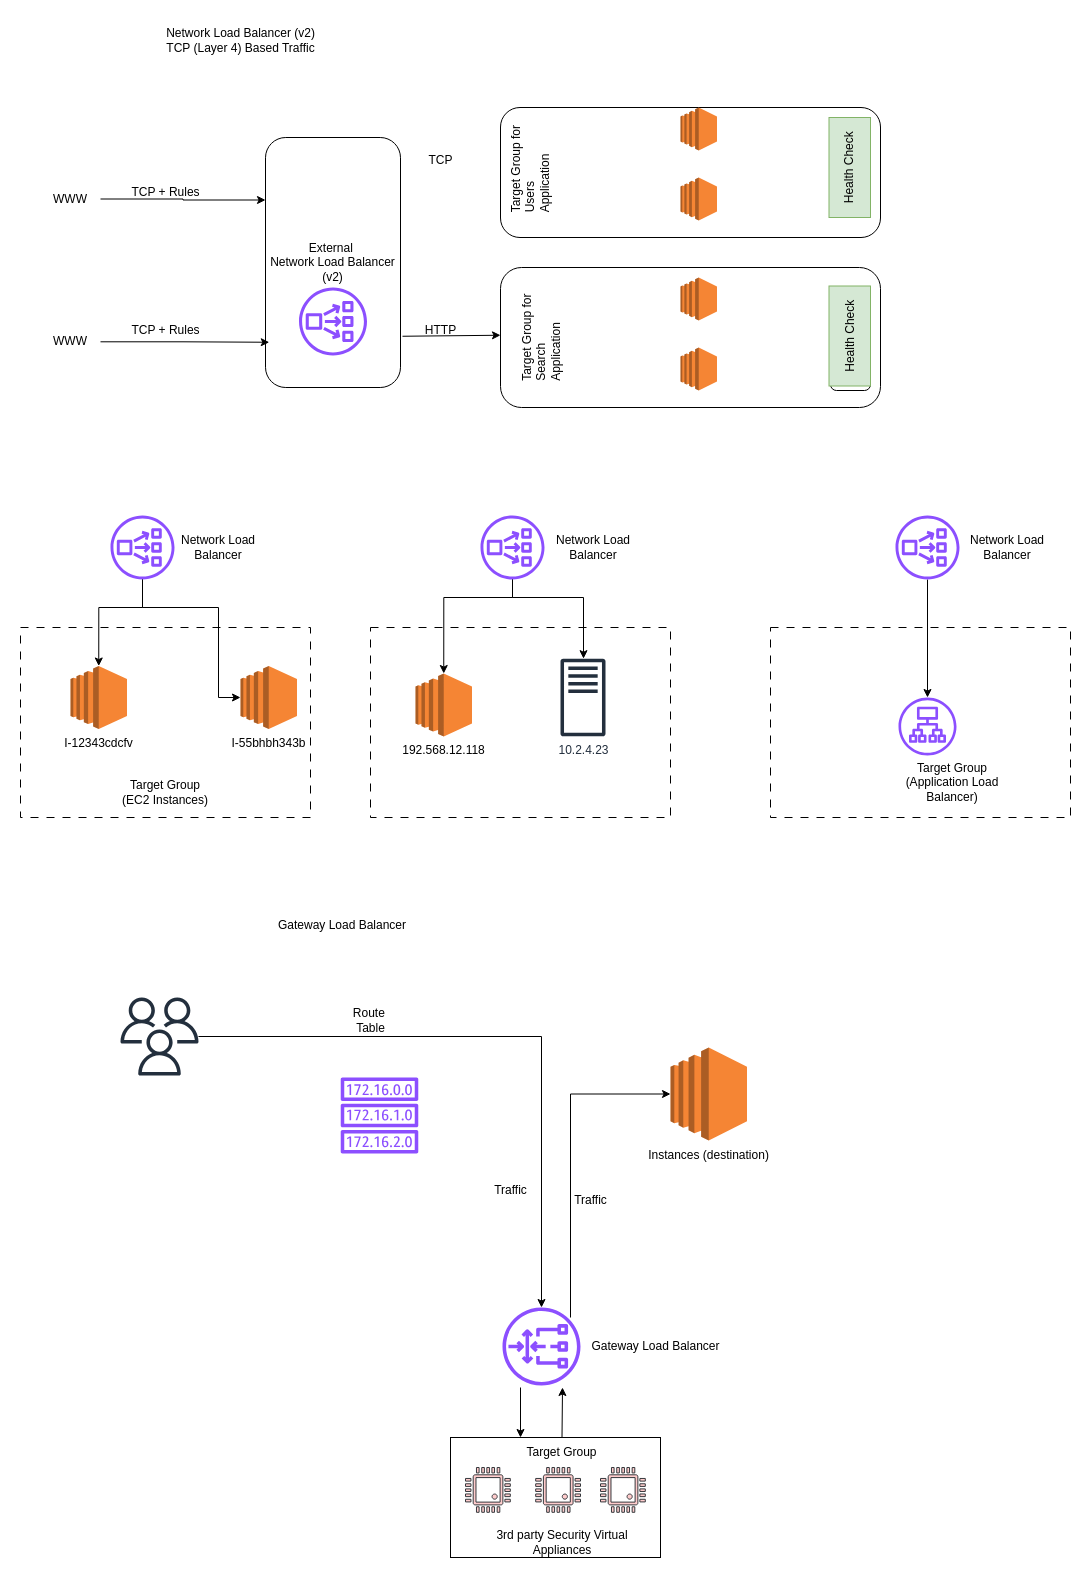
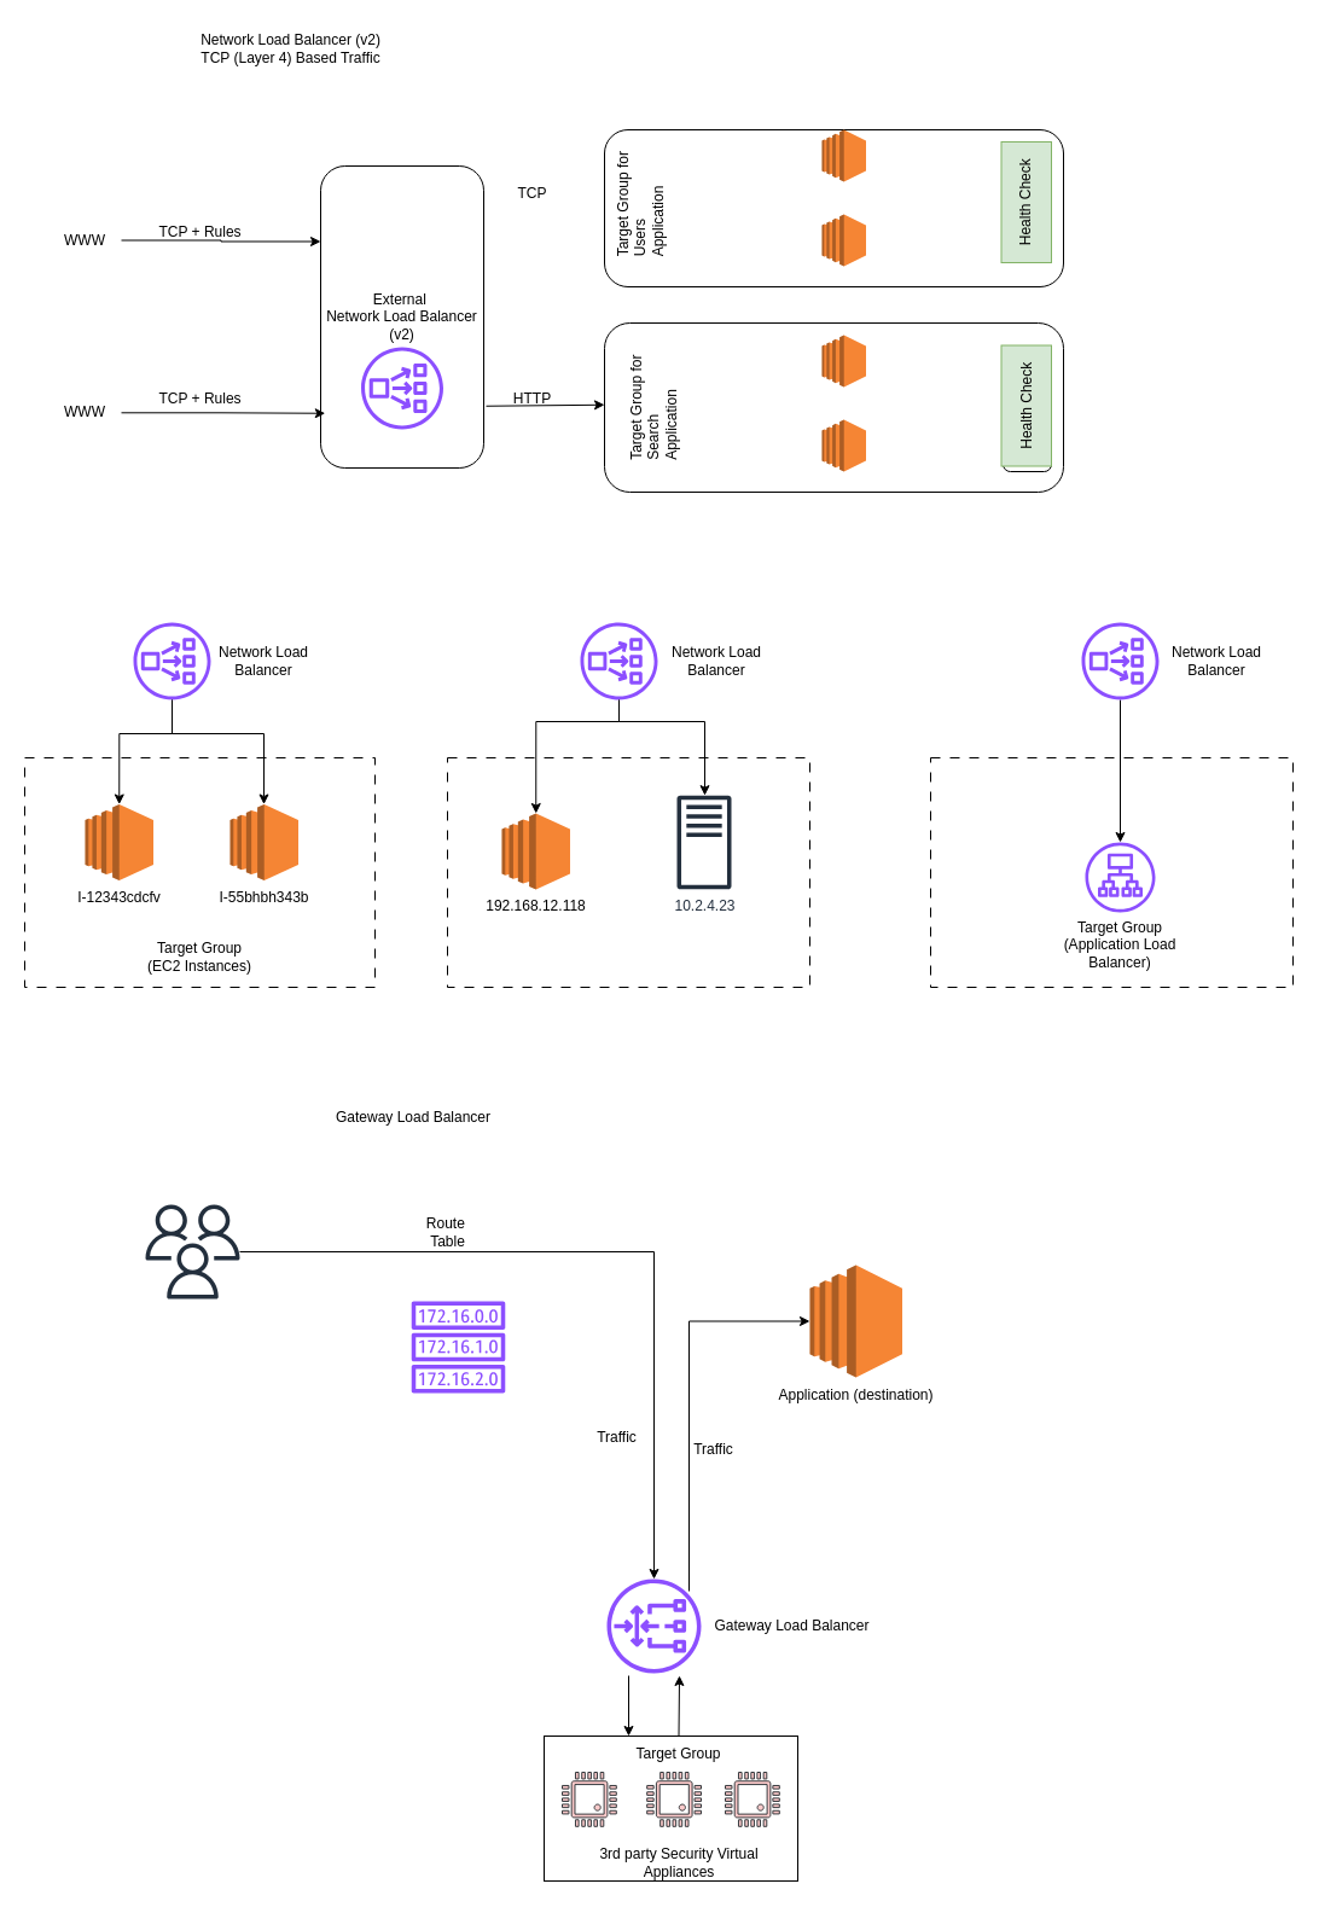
  <mxCell id="0" />
  <mxCell id="1" parent="0" />
  <mxCell id="2" value="External&amp;nbsp;&lt;div&gt;Network Load Balancer&lt;/div&gt;&lt;div&gt;(v2)&lt;/div&gt;" style="rounded=1;whiteSpace=wrap;html=1;fillColor=none;" vertex="1" parent="1"><mxGeometry x="265" y="137" width="135" height="250" as="geometry" /></mxCell>
  <mxCell id="3" value="" style="sketch=0;outlineConnect=0;fontColor=#232F3E;gradientColor=none;fillColor=#8C4FFF;strokeColor=none;dashed=0;verticalLabelPosition=bottom;verticalAlign=top;align=center;html=1;fontSize=12;fontStyle=0;aspect=fixed;pointerEvents=1;shape=mxgraph.aws4.network_load_balancer;" vertex="1" parent="1"><mxGeometry x="298.5" y="287" width="68" height="68" as="geometry" /></mxCell>
  <mxCell id="4" value="" style="rounded=1;whiteSpace=wrap;html=1;fillColor=none;align=left;" vertex="1" parent="1"><mxGeometry x="500" y="107" width="380" height="130" as="geometry" /></mxCell>
  <mxCell id="5" value="" style="rounded=1;whiteSpace=wrap;html=1;fillColor=none;" vertex="1" parent="1"><mxGeometry x="500" y="267" width="380" height="140" as="geometry" /></mxCell>
  <mxCell id="6" value="" style="outlineConnect=0;dashed=0;verticalLabelPosition=bottom;verticalAlign=top;align=center;html=1;shape=mxgraph.aws3.ec2;fillColor=#F58534;gradientColor=none;" vertex="1" parent="1"><mxGeometry x="680" y="107" width="36.5" height="43" as="geometry" /></mxCell>
  <mxCell id="7" value="" style="outlineConnect=0;dashed=0;verticalLabelPosition=bottom;verticalAlign=top;align=center;html=1;shape=mxgraph.aws3.ec2;fillColor=#F58534;gradientColor=none;" vertex="1" parent="1"><mxGeometry x="680" y="177" width="36.5" height="43" as="geometry" /></mxCell>
  <mxCell id="8" value="" style="outlineConnect=0;dashed=0;verticalLabelPosition=bottom;verticalAlign=top;align=center;html=1;shape=mxgraph.aws3.ec2;fillColor=#F58534;gradientColor=none;" vertex="1" parent="1"><mxGeometry x="680" y="277" width="36.5" height="43" as="geometry" /></mxCell>
  <mxCell id="9" value="" style="outlineConnect=0;dashed=0;verticalLabelPosition=bottom;verticalAlign=top;align=center;html=1;shape=mxgraph.aws3.ec2;fillColor=#F58534;gradientColor=none;" vertex="1" parent="1"><mxGeometry x="680" y="347" width="36.5" height="43" as="geometry" /></mxCell>
  <mxCell id="10" value="" style="rounded=1;whiteSpace=wrap;html=1;fillColor=none;" vertex="1" parent="1"><mxGeometry x="830" y="117" width="40" height="100" as="geometry" /></mxCell>
  <mxCell id="11" value="" style="rounded=1;whiteSpace=wrap;html=1;fillColor=none;" vertex="1" parent="1"><mxGeometry x="830" y="290" width="40" height="100" as="geometry" /></mxCell>
  <mxCell id="12" value="&lt;span style=&quot;text-align: left;&quot;&gt;Target Group for&amp;nbsp;&lt;/span&gt;&lt;div style=&quot;text-align: left;&quot;&gt;Users&lt;/div&gt;&lt;div style=&quot;text-align: left;&quot;&gt;Application&lt;/div&gt;" style="text;html=1;align=center;verticalAlign=middle;whiteSpace=wrap;rounded=0;direction=east;rotation=-90;" vertex="1" parent="1"><mxGeometry x="480" y="135.5" width="100" height="63" as="geometry" /></mxCell>
  <mxCell id="13" value="&lt;span style=&quot;text-align: left;&quot;&gt;Target Group for&amp;nbsp;&lt;/span&gt;&lt;div style=&quot;text-align: left;&quot;&gt;Search&lt;/div&gt;&lt;div style=&quot;text-align: left;&quot;&gt;Application&lt;/div&gt;" style="text;html=1;align=center;verticalAlign=middle;whiteSpace=wrap;rounded=0;direction=east;rotation=-90;" vertex="1" parent="1"><mxGeometry x="490" y="304" width="100" height="63" as="geometry" /></mxCell>
  <mxCell id="14" value="&lt;div style=&quot;text-align: left;&quot;&gt;Health Check&lt;/div&gt;" style="text;html=1;align=center;verticalAlign=middle;whiteSpace=wrap;rounded=0;direction=east;rotation=-90;fillColor=#d5e8d4;strokeColor=#82b366;" vertex="1" parent="1"><mxGeometry x="799.25" y="146.25" width="100" height="41.5" as="geometry" /></mxCell>
  <mxCell id="15" value="&lt;div style=&quot;text-align: left;&quot;&gt;Health Check&lt;/div&gt;" style="text;html=1;align=center;verticalAlign=middle;whiteSpace=wrap;rounded=0;direction=east;rotation=-90;fillColor=#d5e8d4;strokeColor=#82b366;" vertex="1" parent="1"><mxGeometry x="799.25" y="314.75" width="100" height="41.5" as="geometry" /></mxCell>
  <mxCell id="16" value="" style="endArrow=classic;html=1;rounded=0;entryX=0.5;entryY=0;entryDx=0;entryDy=0;exitX=1.01;exitY=0.125;exitDx=0;exitDy=0;exitPerimeter=0;" edge="1" parent="1"><mxGeometry width="50" height="50" relative="1" as="geometry"><mxPoint x="402" y="335.75" as="sourcePoint" /><mxPoint x="500" y="334.75" as="targetPoint" /></mxGeometry></mxCell>
  <mxCell id="17" style="edgeStyle=orthogonalEdgeStyle;rounded=0;orthogonalLoop=1;jettySize=auto;html=1;entryX=0;entryY=0.25;entryDx=0;entryDy=0;" edge="1" parent="1" source="18" target="2"><mxGeometry relative="1" as="geometry" /></mxCell>
  <mxCell id="18" value="WWW" style="text;html=1;align=center;verticalAlign=middle;whiteSpace=wrap;rounded=0;" vertex="1" parent="1"><mxGeometry x="40" y="183.5" width="60" height="30" as="geometry" /></mxCell>
  <mxCell id="19" value="WWW" style="text;html=1;align=center;verticalAlign=middle;whiteSpace=wrap;rounded=0;" vertex="1" parent="1"><mxGeometry x="40" y="326.25" width="60" height="30" as="geometry" /></mxCell>
  <mxCell id="20" style="edgeStyle=orthogonalEdgeStyle;rounded=0;orthogonalLoop=1;jettySize=auto;html=1;entryX=0.028;entryY=0.819;entryDx=0;entryDy=0;entryPerimeter=0;" edge="1" parent="1" source="19" target="2"><mxGeometry relative="1" as="geometry" /></mxCell>
  <mxCell id="21" value="TCP + Rules" style="text;html=1;align=center;verticalAlign=middle;resizable=0;points=[];autosize=1;strokeColor=none;fillColor=none;" vertex="1" parent="1"><mxGeometry x="120" y="177" width="90" height="30" as="geometry" /></mxCell>
  <mxCell id="22" value="TCP + Rules" style="text;html=1;align=center;verticalAlign=middle;resizable=0;points=[];autosize=1;strokeColor=none;fillColor=none;" vertex="1" parent="1"><mxGeometry x="120" y="314.75" width="90" height="30" as="geometry" /></mxCell>
  <mxCell id="23" value="TCP" style="text;html=1;align=center;verticalAlign=middle;resizable=0;points=[];autosize=1;strokeColor=none;fillColor=none;" vertex="1" parent="1"><mxGeometry x="415" y="145" width="50" height="30" as="geometry" /></mxCell>
  <mxCell id="24" value="HTTP" style="text;html=1;align=center;verticalAlign=middle;resizable=0;points=[];autosize=1;strokeColor=none;fillColor=none;" vertex="1" parent="1"><mxGeometry x="415" y="314.75" width="50" height="30" as="geometry" /></mxCell>
  <mxCell id="25" value="Network Load Balancer (v2)&lt;div&gt;TCP (Layer 4) Based Traffic&lt;/div&gt;" style="text;html=1;align=center;verticalAlign=middle;resizable=0;points=[];autosize=1;strokeColor=none;fillColor=none;" vertex="1" parent="1"><mxGeometry x="155" y="20" width="170" height="40" as="geometry" /></mxCell>
  <mxCell id="26" style="edgeStyle=orthogonalEdgeStyle;rounded=0;orthogonalLoop=1;jettySize=auto;html=1;" edge="1" parent="1" source="27" target="30"><mxGeometry relative="1" as="geometry"><Array as="points"><mxPoint x="142" y="607" /><mxPoint x="218" y="607" /></Array></mxGeometry></mxCell>
  <mxCell id="27" value="" style="sketch=0;outlineConnect=0;fontColor=#232F3E;gradientColor=none;fillColor=#8C4FFF;strokeColor=none;dashed=0;verticalLabelPosition=bottom;verticalAlign=top;align=center;html=1;fontSize=12;fontStyle=0;aspect=fixed;pointerEvents=1;shape=mxgraph.aws4.network_load_balancer;" vertex="1" parent="1"><mxGeometry x="110" y="515" width="64" height="64" as="geometry" /></mxCell>
  <mxCell id="28" value="" style="rounded=0;whiteSpace=wrap;html=1;fillColor=none;dashed=1;dashPattern=8 8;" vertex="1" parent="1"><mxGeometry x="20" y="627" width="290" height="190" as="geometry" /></mxCell>
  <mxCell id="29" value="I-12343cdcfv" style="outlineConnect=0;dashed=0;verticalLabelPosition=bottom;verticalAlign=top;align=center;html=1;shape=mxgraph.aws3.ec2;fillColor=#F58534;gradientColor=none;" vertex="1" parent="1"><mxGeometry x="70" y="665.5" width="56.5" height="63" as="geometry" /></mxCell>
- <mxCell id="30" value="I-55bhbh343b" style="outlineConnect=0;dashed=0;verticalLabelPosition=bottom;verticalAlign=top;align=center;html=1;shape=mxgraph.aws3.ec2;fillColor=#F58534;gradientColor=none;" vertex="1" parent="1"><mxGeometry x="240" y="665.5" width="56.5" height="63" as="geometry" /></mxCell>
+ <mxCell id="30" value="I-55bhbh343b" style="outlineConnect=0;dashed=0;verticalLabelPosition=bottom;verticalAlign=top;align=center;html=1;shape=mxgraph.aws3.ec2;fillColor=#F58534;gradientColor=none;" vertex="1" parent="1"><mxGeometry x="190" y="665.5" width="56.5" height="63" as="geometry" /></mxCell>
  <mxCell id="31" style="edgeStyle=orthogonalEdgeStyle;rounded=0;orthogonalLoop=1;jettySize=auto;html=1;" edge="1" parent="1" source="32" target="35"><mxGeometry relative="1" as="geometry"><Array as="points"><mxPoint x="512" y="597" /><mxPoint x="583" y="597" /></Array></mxGeometry></mxCell>
  <mxCell id="32" value="" style="sketch=0;outlineConnect=0;fontColor=#232F3E;gradientColor=none;fillColor=#8C4FFF;strokeColor=none;dashed=0;verticalLabelPosition=bottom;verticalAlign=top;align=center;html=1;fontSize=12;fontStyle=0;aspect=fixed;pointerEvents=1;shape=mxgraph.aws4.network_load_balancer;" vertex="1" parent="1"><mxGeometry x="480" y="515" width="64" height="64" as="geometry" /></mxCell>
  <mxCell id="33" value="" style="rounded=0;whiteSpace=wrap;html=1;fillColor=none;dashed=1;dashPattern=8 8;" vertex="1" parent="1"><mxGeometry x="370" y="627" width="300" height="190" as="geometry" /></mxCell>
- <mxCell id="34" value="192.568.12.118" style="outlineConnect=0;dashed=0;verticalLabelPosition=bottom;verticalAlign=top;align=center;html=1;shape=mxgraph.aws3.ec2;fillColor=#F58534;gradientColor=none;" vertex="1" parent="1"><mxGeometry x="415" y="673" width="56.5" height="63" as="geometry" /></mxCell>
+ <mxCell id="34" value="192.168.12.118" style="outlineConnect=0;dashed=0;verticalLabelPosition=bottom;verticalAlign=top;align=center;html=1;shape=mxgraph.aws3.ec2;fillColor=#F58534;gradientColor=none;" vertex="1" parent="1"><mxGeometry x="415" y="673" width="56.5" height="63" as="geometry" /></mxCell>
  <mxCell id="35" value="10.2.4.23" style="sketch=0;outlineConnect=0;fontColor=#232F3E;gradientColor=none;fillColor=#232F3D;strokeColor=none;dashed=0;verticalLabelPosition=bottom;verticalAlign=top;align=center;html=1;fontSize=12;fontStyle=0;aspect=fixed;pointerEvents=1;shape=mxgraph.aws4.traditional_server;" vertex="1" parent="1"><mxGeometry x="560" y="658" width="45" height="78" as="geometry" /></mxCell>
  <mxCell id="36" style="edgeStyle=orthogonalEdgeStyle;rounded=0;orthogonalLoop=1;jettySize=auto;html=1;entryX=0.5;entryY=0;entryDx=0;entryDy=0;entryPerimeter=0;" edge="1" parent="1" source="32" target="34"><mxGeometry relative="1" as="geometry"><Array as="points"><mxPoint x="512" y="597" /><mxPoint x="443" y="597" /></Array></mxGeometry></mxCell>
  <mxCell id="37" style="edgeStyle=orthogonalEdgeStyle;rounded=0;orthogonalLoop=1;jettySize=auto;html=1;entryX=0.5;entryY=0;entryDx=0;entryDy=0;entryPerimeter=0;" edge="1" parent="1" source="27" target="29"><mxGeometry relative="1" as="geometry"><Array as="points"><mxPoint x="142" y="607" /><mxPoint x="98" y="607" /></Array></mxGeometry></mxCell>
  <mxCell id="38" value="Target Group&lt;div&gt;(EC2 Instances)&lt;/div&gt;" style="text;html=1;align=center;verticalAlign=middle;whiteSpace=wrap;rounded=0;" vertex="1" parent="1"><mxGeometry x="102" y="777" width="126" height="30" as="geometry" /></mxCell>
  <mxCell id="39" value="Network Load Balancer" style="text;html=1;align=center;verticalAlign=middle;whiteSpace=wrap;rounded=0;" vertex="1" parent="1"><mxGeometry x="155" y="532" width="126" height="30" as="geometry" /></mxCell>
  <mxCell id="40" value="Network Load Balancer" style="text;html=1;align=center;verticalAlign=middle;whiteSpace=wrap;rounded=0;" vertex="1" parent="1"><mxGeometry x="530" y="527" width="126" height="40" as="geometry" /></mxCell>
  <mxCell id="41" value="" style="rounded=0;whiteSpace=wrap;html=1;fillColor=none;dashed=1;dashPattern=8 8;" vertex="1" parent="1"><mxGeometry x="770" y="627" width="300" height="190" as="geometry" /></mxCell>
- <mxCell id="42" value="Target Group&lt;div&gt;(Application Load Balancer)&lt;/div&gt;" style="text;html=1;align=center;verticalAlign=middle;whiteSpace=wrap;rounded=0;" vertex="1" parent="1"><mxGeometry x="889" y="767" width="126" height="30" as="geometry" /></mxCell>
+ <mxCell id="42" value="Target Group&lt;div&gt;(Application Load Balancer)&lt;/div&gt;" style="text;html=1;align=center;verticalAlign=middle;whiteSpace=wrap;rounded=0;" vertex="1" parent="1"><mxGeometry x="864" y="767" width="126" height="30" as="geometry" /></mxCell>
  <mxCell id="43" value="Network Load Balancer" style="text;html=1;align=center;verticalAlign=middle;whiteSpace=wrap;rounded=0;" vertex="1" parent="1"><mxGeometry x="944" y="527" width="126" height="40" as="geometry" /></mxCell>
  <mxCell id="44" style="edgeStyle=orthogonalEdgeStyle;rounded=0;orthogonalLoop=1;jettySize=auto;html=1;" edge="1" parent="1" source="45" target="46"><mxGeometry relative="1" as="geometry" /></mxCell>
  <mxCell id="45" value="" style="sketch=0;outlineConnect=0;fontColor=#232F3E;gradientColor=none;fillColor=#8C4FFF;strokeColor=none;dashed=0;verticalLabelPosition=bottom;verticalAlign=top;align=center;html=1;fontSize=12;fontStyle=0;aspect=fixed;pointerEvents=1;shape=mxgraph.aws4.network_load_balancer;" vertex="1" parent="1"><mxGeometry x="895" y="515" width="64" height="64" as="geometry" /></mxCell>
  <mxCell id="46" value="" style="sketch=0;outlineConnect=0;fontColor=#232F3E;gradientColor=none;fillColor=#8C4FFF;strokeColor=none;dashed=0;verticalLabelPosition=bottom;verticalAlign=top;align=center;html=1;fontSize=12;fontStyle=0;aspect=fixed;pointerEvents=1;shape=mxgraph.aws4.application_load_balancer;" vertex="1" parent="1"><mxGeometry x="898" y="697" width="58" height="58" as="geometry" /></mxCell>
  <mxCell id="47" value="Gateway Load Balancer&lt;div&gt;&lt;br&gt;&lt;/div&gt;" style="text;html=1;align=center;verticalAlign=middle;whiteSpace=wrap;rounded=0;" vertex="1" parent="1"><mxGeometry x="246.5" y="917" width="190" height="30" as="geometry" /></mxCell>
  <mxCell id="48" style="edgeStyle=orthogonalEdgeStyle;rounded=0;orthogonalLoop=1;jettySize=auto;html=1;" edge="1" parent="1" source="49" target="52"><mxGeometry relative="1" as="geometry" /></mxCell>
  <mxCell id="49" value="" style="sketch=0;outlineConnect=0;fontColor=#232F3E;gradientColor=none;fillColor=#232F3D;strokeColor=none;dashed=0;verticalLabelPosition=bottom;verticalAlign=top;align=center;html=1;fontSize=12;fontStyle=0;aspect=fixed;pointerEvents=1;shape=mxgraph.aws4.users;" vertex="1" parent="1"><mxGeometry x="120" y="997" width="78" height="78" as="geometry" /></mxCell>
  <mxCell id="50" value="" style="sketch=0;outlineConnect=0;fontColor=#232F3E;gradientColor=none;fillColor=#8C4FFF;strokeColor=none;dashed=0;verticalLabelPosition=bottom;verticalAlign=top;align=center;html=1;fontSize=12;fontStyle=0;aspect=fixed;pointerEvents=1;shape=mxgraph.aws4.route_table;" vertex="1" parent="1"><mxGeometry x="340" y="1077" width="78" height="76" as="geometry" /></mxCell>
  <mxCell id="51" value="" style="outlineConnect=0;dashed=0;verticalLabelPosition=bottom;verticalAlign=top;align=center;html=1;shape=mxgraph.aws3.ec2;fillColor=#F58534;gradientColor=none;" vertex="1" parent="1"><mxGeometry x="670" y="1047" width="76.5" height="93" as="geometry" /></mxCell>
  <mxCell id="52" value="" style="sketch=0;outlineConnect=0;fontColor=#232F3E;gradientColor=none;fillColor=#8C4FFF;strokeColor=none;dashed=0;verticalLabelPosition=bottom;verticalAlign=top;align=center;html=1;fontSize=12;fontStyle=0;aspect=fixed;pointerEvents=1;shape=mxgraph.aws4.gateway_load_balancer;" vertex="1" parent="1"><mxGeometry x="502" y="1307" width="78" height="78" as="geometry" /></mxCell>
  <mxCell id="53" value="" style="pointerEvents=1;shadow=0;dashed=0;html=1;strokeColor=#36393d;fillColor=#ffcccc;labelPosition=center;verticalLabelPosition=bottom;verticalAlign=top;align=center;outlineConnect=0;shape=mxgraph.veeam.cpu;" vertex="1" parent="1"><mxGeometry x="465" y="1467" width="44.8" height="44.8" as="geometry" /></mxCell>
  <mxCell id="54" value="" style="pointerEvents=1;shadow=0;dashed=0;html=1;strokeColor=#36393d;fillColor=#ffcccc;labelPosition=center;verticalLabelPosition=bottom;verticalAlign=top;align=center;outlineConnect=0;shape=mxgraph.veeam.cpu;" vertex="1" parent="1"><mxGeometry x="535.2" y="1467" width="44.8" height="44.8" as="geometry" /></mxCell>
  <mxCell id="55" value="" style="pointerEvents=1;shadow=0;dashed=0;html=1;strokeColor=#36393d;fillColor=#ffcccc;labelPosition=center;verticalLabelPosition=bottom;verticalAlign=top;align=center;outlineConnect=0;shape=mxgraph.veeam.cpu;" vertex="1" parent="1"><mxGeometry x="600" y="1467" width="44.8" height="44.8" as="geometry" /></mxCell>
  <mxCell id="56" value="" style="rounded=0;whiteSpace=wrap;html=1;fillColor=none;" vertex="1" parent="1"><mxGeometry x="450" y="1437" width="210" height="120" as="geometry" /></mxCell>
  <mxCell id="57" value="3rd party Security Virtual Appliances" style="text;html=1;align=center;verticalAlign=middle;whiteSpace=wrap;rounded=0;" vertex="1" parent="1"><mxGeometry x="471.5" y="1527" width="180" height="30" as="geometry" /></mxCell>
  <mxCell id="58" value="Target Group" style="text;html=1;align=center;verticalAlign=middle;whiteSpace=wrap;rounded=0;" vertex="1" parent="1"><mxGeometry x="495" y="1437" width="133" height="30" as="geometry" /></mxCell>
  <mxCell id="59" value="" style="endArrow=classic;html=1;rounded=0;exitX=0.5;exitY=0;exitDx=0;exitDy=0;" edge="1" parent="1" source="58"><mxGeometry width="50" height="50" relative="1" as="geometry"><mxPoint x="500" y="1427" as="sourcePoint" /><mxPoint x="562" y="1387" as="targetPoint" /></mxGeometry></mxCell>
  <mxCell id="60" value="" style="endArrow=classic;html=1;rounded=0;entryX=0.188;entryY=0;entryDx=0;entryDy=0;entryPerimeter=0;" edge="1" parent="1" target="58"><mxGeometry width="50" height="50" relative="1" as="geometry"><mxPoint x="520" y="1387" as="sourcePoint" /><mxPoint x="572" y="1397" as="targetPoint" /></mxGeometry></mxCell>
  <mxCell id="61" style="edgeStyle=orthogonalEdgeStyle;rounded=0;orthogonalLoop=1;jettySize=auto;html=1;entryX=0;entryY=0.5;entryDx=0;entryDy=0;entryPerimeter=0;" edge="1" parent="1" target="51"><mxGeometry relative="1" as="geometry"><mxPoint x="570" y="1317" as="sourcePoint" /><Array as="points"><mxPoint x="570" y="1094" /></Array></mxGeometry></mxCell>
  <mxCell id="62" value="Gateway Load Balancer" style="text;html=1;align=center;verticalAlign=middle;resizable=0;points=[];autosize=1;strokeColor=none;fillColor=none;" vertex="1" parent="1"><mxGeometry x="580" y="1331" width="150" height="30" as="geometry" /></mxCell>
- <mxCell id="63" value="Instances (destination)" style="text;html=1;align=center;verticalAlign=middle;resizable=0;points=[];autosize=1;strokeColor=none;fillColor=none;" vertex="1" parent="1"><mxGeometry x="633.25" y="1140" width="150" height="30" as="geometry" /></mxCell>
+ <mxCell id="63" value="Application (destination)" style="text;html=1;align=center;verticalAlign=middle;resizable=0;points=[];autosize=1;strokeColor=none;fillColor=none;" vertex="1" parent="1"><mxGeometry x="633.25" y="1140" width="150" height="30" as="geometry" /></mxCell>
  <mxCell id="64" value="Route&amp;nbsp;&lt;div&gt;Table&lt;/div&gt;" style="text;html=1;align=center;verticalAlign=middle;resizable=0;points=[];autosize=1;strokeColor=none;fillColor=none;" vertex="1" parent="1"><mxGeometry x="340" y="1000" width="60" height="40" as="geometry" /></mxCell>
  <mxCell id="65" value="Traffic" style="text;html=1;align=center;verticalAlign=middle;resizable=0;points=[];autosize=1;strokeColor=none;fillColor=none;" vertex="1" parent="1"><mxGeometry x="480" y="1175" width="60" height="30" as="geometry" /></mxCell>
  <mxCell id="66" value="Traffic" style="text;html=1;align=center;verticalAlign=middle;resizable=0;points=[];autosize=1;strokeColor=none;fillColor=none;" vertex="1" parent="1"><mxGeometry x="560" y="1185" width="60" height="30" as="geometry" /></mxCell>
